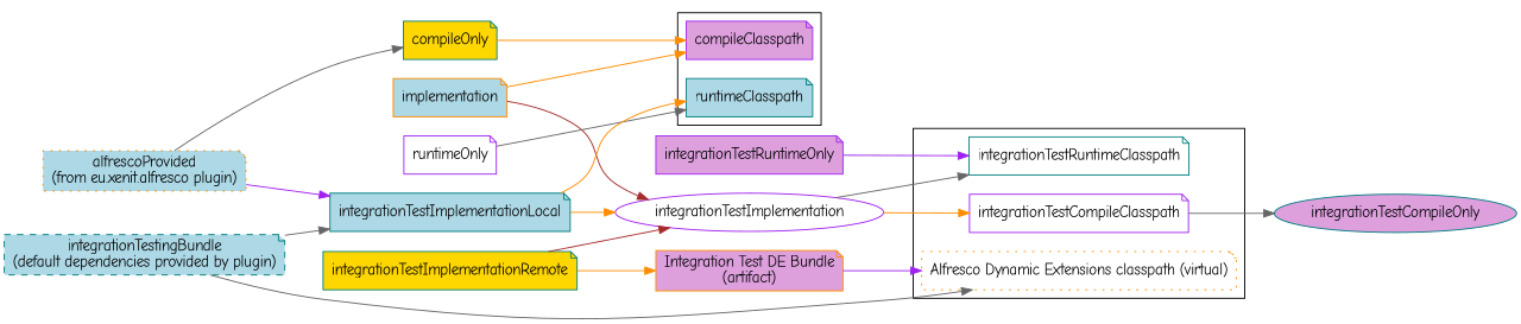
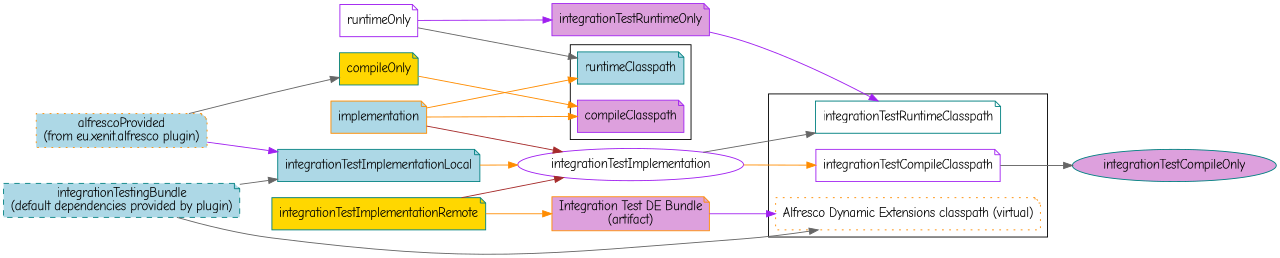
  strict digraph {
    fontname="Comic Neue"
    rankdir=LR
    node [color=teal fillcolor=lightblue fontname="Comic Neue" shape=note style=filled]
    edge [color=gray40 fontname="Comic Neue"]
    compileClasspath [color=purple fillcolor=plum]
    runtimeClasspath
    integrationTestCompileClasspath [color=purple fillcolor=white]
    integrationTestRuntimeClasspath [fillcolor=white]
    n5 [color=darkorange fillcolor=white label="Alfresco Dynamic Extensions classpath (virtual)" style="filled,dotted"]
    implementation [color=darkorange]
    runtimeOnly [color=purple fillcolor=white]
    compileOnly [fillcolor=gold]
    integrationTestImplementationRemote [fillcolor=gold]
    integrationTestImplementationLocal
    integrationTestingBundle [label="\N\n(default dependencies provided by plugin)" style="filled,dashed"]
    alfrescoProvided [color=darkorange label="\N\n(from eu.xenit.alfresco plugin)" style="filled,dotted"]
    integrationTestCompileOnly [fillcolor=plum shape=ellipse]
    integrationTestImplementation [color=purple fillcolor=white shape=ellipse]
    integrationTestRuntimeOnly [color=purple fillcolor=plum]
    n16 [color=darkorange fillcolor=plum label="Integration Test DE Bundle\n(artifact)"]
    subgraph sub_1 {
      subgraph cluster_2 {
        compileClasspath
        runtimeClasspath
      }
      subgraph cluster_3 {
        integrationTestCompileClasspath
        integrationTestRuntimeClasspath
        n5
      }
    }
    subgraph sub_4 {
      implementation
      runtimeOnly
      compileOnly
      integrationTestImplementationRemote
      integrationTestImplementationLocal
      integrationTestingBundle
      alfrescoProvided
    }
    integrationTestCompileClasspath -> integrationTestCompileOnly
    implementation -> compileClasspath [color=darkorange]
-   integrationTestImplementationLocal -> runtimeClasspath [color=darkorange]
+   implementation -> runtimeClasspath [color=darkorange]
    implementation -> integrationTestImplementation [color=brown]
    runtimeOnly -> runtimeClasspath
+   runtimeOnly -> integrationTestRuntimeOnly [color=purple]
    compileOnly -> compileClasspath [color=darkorange]
    integrationTestImplementationRemote -> integrationTestImplementation [color=brown]
    integrationTestImplementationRemote -> n16 [color=darkorange]
    integrationTestImplementationLocal -> integrationTestImplementation [color=darkorange]
    integrationTestingBundle -> n5
    integrationTestingBundle -> integrationTestImplementationLocal
    alfrescoProvided -> compileOnly
    alfrescoProvided -> integrationTestImplementationLocal [color=purple]
    integrationTestImplementation -> integrationTestCompileClasspath [color=darkorange]
    integrationTestImplementation -> integrationTestRuntimeClasspath
    integrationTestRuntimeOnly -> integrationTestRuntimeClasspath [color=purple]
    n16 -> n5 [color=purple]
  }
